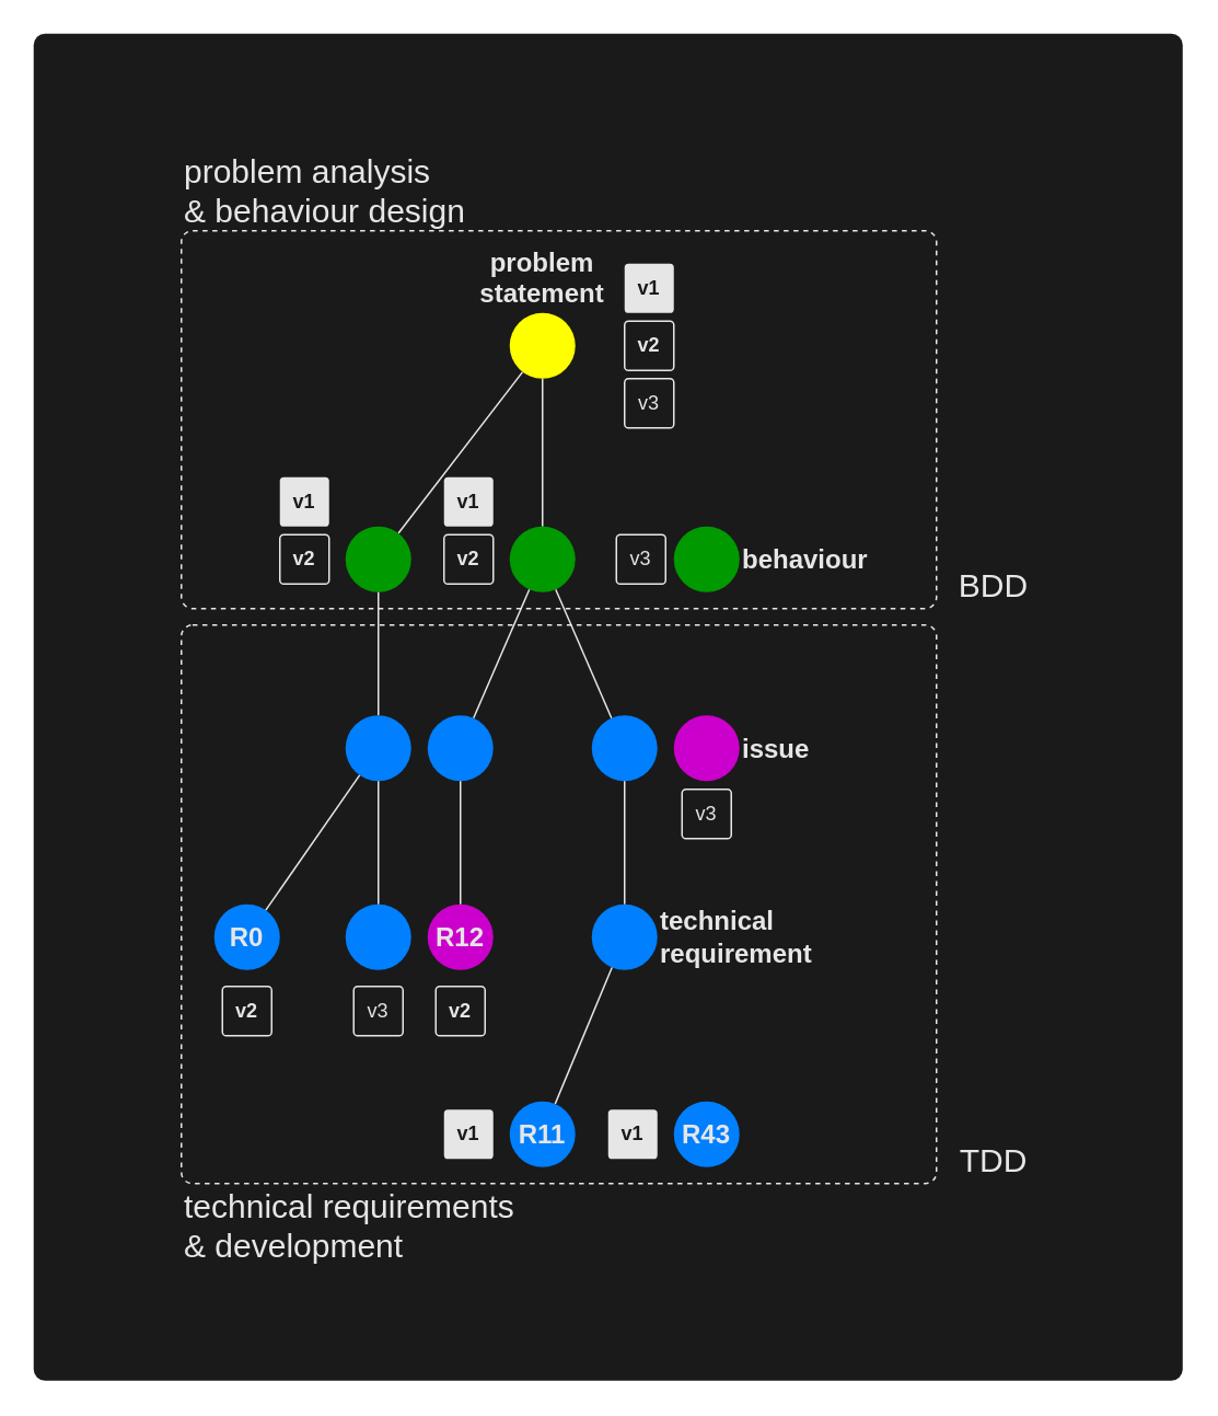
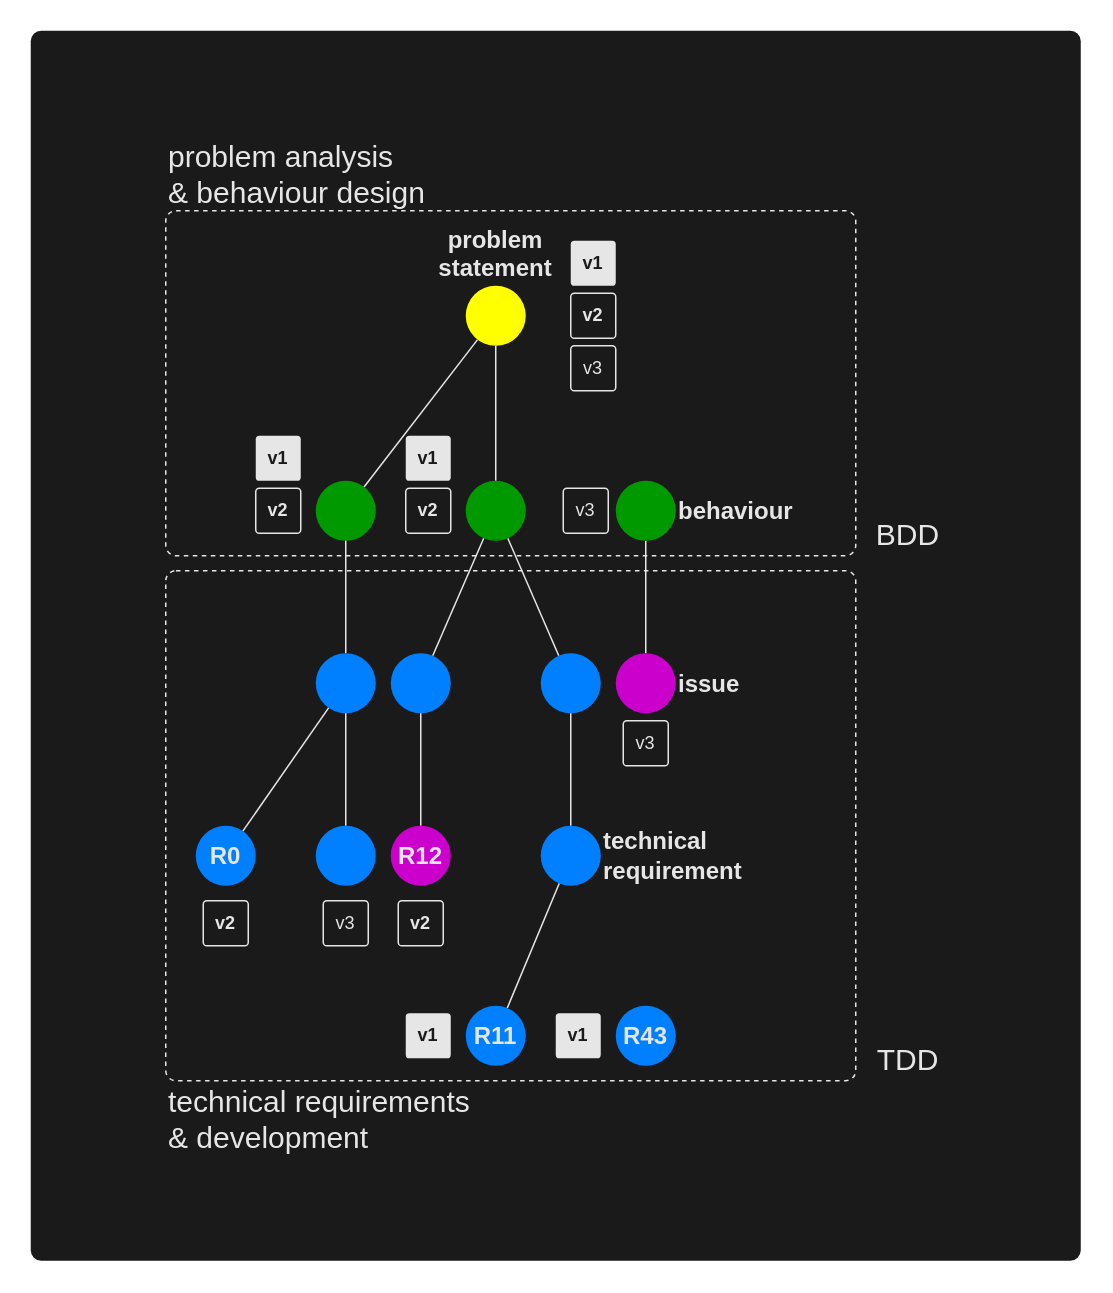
  <mxCell id="0" />
  <mxCell id="1" parent="0" />
  <mxCell id="2" value="" style="rounded=1;whiteSpace=wrap;html=1;fontColor=#FFFF00;fillColor=#1A1A1A;strokeColor=none;arcSize=1;fontSize=16;fontStyle=1;labelPosition=right;verticalLabelPosition=middle;align=left;verticalAlign=middle;" parent="1" vertex="1"><mxGeometry x="20" y="20" width="700" height="820" as="geometry" /></mxCell>
  <mxCell id="3" value="" style="rounded=1;whiteSpace=wrap;html=1;fillColor=none;dashed=1;strokeColor=#E6E6E6;arcSize=2;" parent="1" vertex="1"><mxGeometry x="110" y="380" width="460" height="340" as="geometry" /></mxCell>
  <mxCell id="4" value="" style="rounded=1;whiteSpace=wrap;html=1;fillColor=none;dashed=1;strokeColor=#E6E6E6;arcSize=3;" parent="1" vertex="1"><mxGeometry x="110" y="140" width="460" height="230" as="geometry" /></mxCell>
  <mxCell id="5" style="edgeStyle=none;html=1;strokeColor=#E6E6E6;endArrow=none;endFill=0;startArrow=none;startFill=0;" parent="1" source="8" target="9" edge="1"><mxGeometry relative="1" as="geometry" /></mxCell>
  <mxCell id="6" style="edgeStyle=none;html=1;endArrow=none;endFill=0;strokeColor=#E6E6E6;startArrow=none;startFill=0;" parent="1" source="8" target="12" edge="1"><mxGeometry relative="1" as="geometry" /></mxCell>
+ <mxCell id="7" style="edgeStyle=none;html=1;endArrow=none;endFill=0;strokeColor=#E6E6E6;" parent="1" source="14" target="13" edge="1"><mxGeometry relative="1" as="geometry" /></mxCell>
  <mxCell id="8" value="&lt;span style=&quot;font-size: 16px&quot;&gt;problem&lt;br&gt;statement&lt;br&gt;&lt;/span&gt;" style="ellipse;whiteSpace=wrap;html=1;aspect=fixed;strokeColor=none;fillColor=#FFFF00;verticalAlign=bottom;labelPosition=center;verticalLabelPosition=top;align=center;fontSize=16;fontStyle=1;fontColor=#E6E6E6;" parent="1" vertex="1"><mxGeometry x="310" y="190" width="40" height="40" as="geometry" /></mxCell>
  <mxCell id="9" value="&lt;span style=&quot;font-size: 16px&quot;&gt;&lt;br&gt;&lt;/span&gt;" style="ellipse;whiteSpace=wrap;html=1;aspect=fixed;strokeColor=none;fillColor=#009900;verticalAlign=middle;labelPosition=left;verticalLabelPosition=middle;align=right;fontSize=16;fontStyle=1;fontColor=#E6E6E6;" parent="1" vertex="1"><mxGeometry x="210" y="320" width="40" height="40" as="geometry" /></mxCell>
  <mxCell id="10" style="edgeStyle=none;html=1;endArrow=none;endFill=0;strokeColor=#E6E6E6;" parent="1" source="12" target="15" edge="1"><mxGeometry relative="1" as="geometry" /></mxCell>
  <mxCell id="11" style="edgeStyle=none;html=1;endArrow=none;endFill=0;strokeColor=#E6E6E6;" parent="1" source="12" target="16" edge="1"><mxGeometry relative="1" as="geometry" /></mxCell>
  <mxCell id="12" value="&lt;span style=&quot;font-size: 16px&quot;&gt;&lt;br&gt;&lt;/span&gt;" style="ellipse;whiteSpace=wrap;html=1;aspect=fixed;strokeColor=none;fillColor=#009900;verticalAlign=middle;labelPosition=left;verticalLabelPosition=middle;align=right;fontSize=16;fontStyle=1;fontColor=#E6E6E6;" parent="1" vertex="1"><mxGeometry x="310" y="320" width="40" height="40" as="geometry" /></mxCell>
  <mxCell id="13" value="&lt;span style=&quot;font-size: 16px&quot;&gt;issue&lt;br&gt;&lt;/span&gt;" style="ellipse;whiteSpace=wrap;html=1;aspect=fixed;strokeColor=none;fillColor=#CC00CC;verticalAlign=middle;labelPosition=right;verticalLabelPosition=middle;align=left;fontSize=16;fontStyle=1;fontColor=#E6E6E6;" parent="1" vertex="1"><mxGeometry x="410" y="435" width="40" height="40" as="geometry" /></mxCell>
  <mxCell id="14" value="&lt;span style=&quot;font-size: 16px&quot;&gt;behaviour&lt;br&gt;&lt;/span&gt;" style="ellipse;whiteSpace=wrap;html=1;aspect=fixed;strokeColor=none;fillColor=#009900;verticalAlign=middle;labelPosition=right;verticalLabelPosition=middle;align=left;fontSize=16;fontStyle=1;fontColor=#E6E6E6;" parent="1" vertex="1"><mxGeometry x="410" y="320" width="40" height="40" as="geometry" /></mxCell>
  <mxCell id="15" value="&lt;span style=&quot;font-size: 16px&quot;&gt;&lt;br&gt;&lt;/span&gt;" style="ellipse;whiteSpace=wrap;html=1;aspect=fixed;strokeColor=none;fillColor=#007FFF;verticalAlign=middle;labelPosition=left;verticalLabelPosition=middle;align=right;fontSize=16;fontStyle=1;fontColor=#E6E6E6;" parent="1" vertex="1"><mxGeometry x="260" y="435" width="40" height="40" as="geometry" /></mxCell>
  <mxCell id="16" value="&lt;span style=&quot;font-size: 16px&quot;&gt;&lt;br&gt;&lt;/span&gt;" style="ellipse;whiteSpace=wrap;html=1;aspect=fixed;strokeColor=none;fillColor=#007FFF;verticalAlign=middle;labelPosition=right;verticalLabelPosition=middle;align=left;fontSize=16;fontStyle=1;fontColor=#E6E6E6;" parent="1" vertex="1"><mxGeometry x="360" y="435" width="40" height="40" as="geometry" /></mxCell>
  <mxCell id="17" style="edgeStyle=none;html=1;endArrow=none;endFill=0;strokeColor=#E6E6E6;" parent="1" source="15" target="18" edge="1"><mxGeometry relative="1" as="geometry"><mxPoint x="280" y="470" as="sourcePoint" /></mxGeometry></mxCell>
  <mxCell id="18" value="&lt;span style=&quot;font-size: 16px&quot;&gt;R12&lt;br&gt;&lt;/span&gt;" style="ellipse;whiteSpace=wrap;html=1;aspect=fixed;strokeColor=none;fillColor=#CC00CC;verticalAlign=middle;labelPosition=center;verticalLabelPosition=middle;align=center;fontSize=16;fontStyle=1;fontColor=#E6E6E6;" parent="1" vertex="1"><mxGeometry x="260" y="550" width="40" height="40" as="geometry" /></mxCell>
  <mxCell id="19" style="edgeStyle=none;html=1;endArrow=none;endFill=0;strokeColor=#E6E6E6;" parent="1" source="16" target="20" edge="1"><mxGeometry relative="1" as="geometry"><mxPoint x="380" y="475" as="sourcePoint" /></mxGeometry></mxCell>
  <mxCell id="20" value="&#10;&#10;&lt;span style=&quot;color: rgb(230, 230, 230); font-family: helvetica; font-size: 16px; font-style: normal; font-weight: 700; letter-spacing: normal; text-align: right; text-indent: 0px; text-transform: none; word-spacing: 0px; display: inline; float: none;&quot;&gt;technical&lt;/span&gt;&lt;br style=&quot;color: rgb(230, 230, 230); font-family: helvetica; font-size: 16px; font-style: normal; font-weight: 700; letter-spacing: normal; text-align: right; text-indent: 0px; text-transform: none; word-spacing: 0px;&quot;&gt;&lt;span style=&quot;color: rgb(230, 230, 230); font-family: helvetica; font-size: 16px; font-style: normal; font-weight: 700; letter-spacing: normal; text-align: right; text-indent: 0px; text-transform: none; word-spacing: 0px; display: inline; float: none;&quot;&gt;requirement&lt;/span&gt;&#10;&#10;" style="ellipse;whiteSpace=wrap;html=1;aspect=fixed;strokeColor=none;fillColor=#007FFF;verticalAlign=middle;labelPosition=right;verticalLabelPosition=middle;align=left;fontSize=16;fontStyle=1;fontColor=#E6E6E6;labelBackgroundColor=none;" parent="1" vertex="1"><mxGeometry x="360" y="550" width="40" height="40" as="geometry" /></mxCell>
  <mxCell id="21" style="edgeStyle=none;html=1;endArrow=none;endFill=0;strokeColor=#E6E6E6;" parent="1" source="22" target="20" edge="1"><mxGeometry relative="1" as="geometry" /></mxCell>
  <mxCell id="22" value="&lt;span style=&quot;font-size: 16px&quot;&gt;R11&lt;br&gt;&lt;/span&gt;" style="ellipse;whiteSpace=wrap;html=1;aspect=fixed;strokeColor=none;fillColor=#007FFF;verticalAlign=middle;labelPosition=center;verticalLabelPosition=middle;align=center;fontSize=16;fontStyle=1;fontColor=#E6E6E6;" parent="1" vertex="1"><mxGeometry x="310" y="670" width="40" height="40" as="geometry" /></mxCell>
  <mxCell id="23" value="&lt;span style=&quot;font-size: 16px&quot;&gt;R43&lt;br&gt;&lt;/span&gt;" style="ellipse;whiteSpace=wrap;html=1;aspect=fixed;strokeColor=none;fillColor=#007FFF;verticalAlign=middle;labelPosition=center;verticalLabelPosition=middle;align=center;fontSize=16;fontStyle=1;fontColor=#E6E6E6;" parent="1" vertex="1"><mxGeometry x="410" y="670" width="40" height="40" as="geometry" /></mxCell>
  <mxCell id="24" value="&lt;font style=&quot;font-size: 20px&quot;&gt;BDD&lt;/font&gt;" style="text;html=1;strokeColor=none;fillColor=none;align=center;verticalAlign=middle;whiteSpace=wrap;rounded=0;dashed=1;fontColor=#E6E6E6;" parent="1" vertex="1"><mxGeometry x="575" y="340" width="60" height="30" as="geometry" /></mxCell>
  <mxCell id="25" value="&lt;font style=&quot;font-size: 20px&quot;&gt;TDD&lt;/font&gt;" style="text;html=1;strokeColor=none;fillColor=none;align=center;verticalAlign=middle;whiteSpace=wrap;rounded=0;dashed=1;fontColor=#E6E6E6;" parent="1" vertex="1"><mxGeometry x="575" y="690" width="60" height="30" as="geometry" /></mxCell>
  <mxCell id="26" style="edgeStyle=none;html=1;fontSize=20;fontColor=#E6E6E6;endArrow=none;endFill=0;strokeColor=#E6E6E6;" parent="1" source="27" target="9" edge="1"><mxGeometry relative="1" as="geometry" /></mxCell>
  <mxCell id="27" value="&lt;span style=&quot;font-size: 16px&quot;&gt;&lt;br&gt;&lt;/span&gt;" style="ellipse;whiteSpace=wrap;html=1;aspect=fixed;strokeColor=none;fillColor=#007FFF;verticalAlign=middle;labelPosition=left;verticalLabelPosition=middle;align=right;fontSize=16;fontStyle=1;fontColor=#E6E6E6;" parent="1" vertex="1"><mxGeometry x="210" y="435" width="40" height="40" as="geometry" /></mxCell>
  <mxCell id="28" style="edgeStyle=none;html=1;fontSize=20;fontColor=#E6E6E6;endArrow=none;endFill=0;strokeColor=#E6E6E6;" parent="1" source="29" target="27" edge="1"><mxGeometry relative="1" as="geometry" /></mxCell>
  <mxCell id="29" value="&lt;span style=&quot;font-size: 16px&quot;&gt;&lt;br&gt;&lt;/span&gt;" style="ellipse;whiteSpace=wrap;html=1;aspect=fixed;strokeColor=none;fillColor=#007FFF;verticalAlign=middle;labelPosition=left;verticalLabelPosition=middle;align=right;fontSize=16;fontStyle=1;fontColor=#E6E6E6;" parent="1" vertex="1"><mxGeometry x="210" y="550" width="40" height="40" as="geometry" /></mxCell>
  <mxCell id="30" style="edgeStyle=none;html=1;fontSize=20;fontColor=#E6E6E6;endArrow=none;endFill=0;strokeColor=#E6E6E6;" parent="1" source="31" target="27" edge="1"><mxGeometry relative="1" as="geometry" /></mxCell>
  <mxCell id="31" value="&lt;span style=&quot;font-size: 16px&quot;&gt;R0&lt;br&gt;&lt;/span&gt;" style="ellipse;whiteSpace=wrap;html=1;aspect=fixed;strokeColor=none;fillColor=#007FFF;verticalAlign=middle;labelPosition=center;verticalLabelPosition=middle;align=center;fontSize=16;fontStyle=1;fontColor=#E6E6E6;" parent="1" vertex="1"><mxGeometry x="130" y="550" width="40" height="40" as="geometry" /></mxCell>
  <mxCell id="32" value="v2" style="rounded=1;whiteSpace=wrap;html=1;labelBackgroundColor=none;fontSize=12;fontColor=#E6E6E6;strokeColor=#E6E6E6;fillColor=none;arcSize=8;fontStyle=1" parent="1" vertex="1"><mxGeometry x="135" y="600" width="30" height="30" as="geometry" /></mxCell>
  <mxCell id="33" value="v2" style="rounded=1;whiteSpace=wrap;html=1;labelBackgroundColor=none;fontSize=12;fontColor=#E6E6E6;strokeColor=#E6E6E6;fillColor=none;arcSize=8;fontStyle=1" parent="1" vertex="1"><mxGeometry x="265" y="600" width="30" height="30" as="geometry" /></mxCell>
  <mxCell id="34" value="v1" style="rounded=1;whiteSpace=wrap;html=1;dashed=1;labelBackgroundColor=none;fontSize=12;fontColor=#1A1A1A;strokeColor=none;fillColor=#E6E6E6;arcSize=8;fontStyle=1" parent="1" vertex="1"><mxGeometry x="270" y="675" width="30" height="30" as="geometry" /></mxCell>
  <mxCell id="35" value="v1" style="rounded=1;whiteSpace=wrap;html=1;dashed=1;labelBackgroundColor=none;fontSize=12;fontColor=#1A1A1A;strokeColor=none;fillColor=#E6E6E6;arcSize=8;fontStyle=1" parent="1" vertex="1"><mxGeometry x="370" y="675" width="30" height="30" as="geometry" /></mxCell>
  <mxCell id="36" value="v3" style="rounded=1;whiteSpace=wrap;html=1;labelBackgroundColor=none;fontSize=12;fontColor=#E6E6E6;strokeColor=#E6E6E6;fillColor=none;arcSize=8;fontStyle=0" parent="1" vertex="1"><mxGeometry x="215" y="600" width="30" height="30" as="geometry" /></mxCell>
  <mxCell id="37" value="v3" style="rounded=1;whiteSpace=wrap;html=1;labelBackgroundColor=none;fontSize=12;fontColor=#E6E6E6;strokeColor=#E6E6E6;fillColor=none;arcSize=8;fontStyle=0" parent="1" vertex="1"><mxGeometry x="415" y="480" width="30" height="30" as="geometry" /></mxCell>
  <mxCell id="38" value="&lt;font style=&quot;font-size: 20px&quot;&gt;problem analysis&lt;br&gt;&amp;amp; behaviour&amp;nbsp;design&lt;br&gt;&lt;/font&gt;" style="text;html=1;strokeColor=none;fillColor=none;align=left;verticalAlign=middle;whiteSpace=wrap;rounded=0;dashed=1;fontColor=#E6E6E6;" parent="1" vertex="1"><mxGeometry x="110" y="90" width="250" height="50" as="geometry" /></mxCell>
  <mxCell id="39" value="v1" style="rounded=1;whiteSpace=wrap;html=1;dashed=1;labelBackgroundColor=none;fontSize=12;fontColor=#1A1A1A;strokeColor=none;fillColor=#E6E6E6;arcSize=8;fontStyle=1" parent="1" vertex="1"><mxGeometry x="170" y="290" width="30" height="30" as="geometry" /></mxCell>
  <mxCell id="40" value="v1" style="rounded=1;whiteSpace=wrap;html=1;dashed=1;labelBackgroundColor=none;fontSize=12;fontColor=#1A1A1A;strokeColor=none;fillColor=#E6E6E6;arcSize=8;fontStyle=1" parent="1" vertex="1"><mxGeometry x="270" y="290" width="30" height="30" as="geometry" /></mxCell>
  <mxCell id="41" value="v2" style="rounded=1;whiteSpace=wrap;html=1;labelBackgroundColor=none;fontSize=12;fontColor=#E6E6E6;strokeColor=#E6E6E6;fillColor=none;arcSize=8;fontStyle=1" parent="1" vertex="1"><mxGeometry x="170" y="325" width="30" height="30" as="geometry" /></mxCell>
  <mxCell id="42" value="v2" style="rounded=1;whiteSpace=wrap;html=1;labelBackgroundColor=none;fontSize=12;fontColor=#E6E6E6;strokeColor=#E6E6E6;fillColor=none;arcSize=8;fontStyle=1" parent="1" vertex="1"><mxGeometry x="270" y="325" width="30" height="30" as="geometry" /></mxCell>
  <mxCell id="43" value="v3" style="rounded=1;whiteSpace=wrap;html=1;labelBackgroundColor=none;fontSize=12;fontColor=#E6E6E6;strokeColor=#E6E6E6;fillColor=none;arcSize=8;fontStyle=0" parent="1" vertex="1"><mxGeometry x="375" y="325" width="30" height="30" as="geometry" /></mxCell>
  <mxCell id="44" value="v1" style="rounded=1;whiteSpace=wrap;html=1;dashed=1;labelBackgroundColor=none;fontSize=12;fontColor=#1A1A1A;strokeColor=none;fillColor=#E6E6E6;arcSize=8;fontStyle=1" parent="1" vertex="1"><mxGeometry x="380" y="160" width="30" height="30" as="geometry" /></mxCell>
  <mxCell id="45" value="v2" style="rounded=1;whiteSpace=wrap;html=1;labelBackgroundColor=none;fontSize=12;fontColor=#E6E6E6;strokeColor=#E6E6E6;fillColor=none;arcSize=8;fontStyle=1" parent="1" vertex="1"><mxGeometry x="380" y="195" width="30" height="30" as="geometry" /></mxCell>
  <mxCell id="46" value="v3" style="rounded=1;whiteSpace=wrap;html=1;labelBackgroundColor=none;fontSize=12;fontColor=#E6E6E6;strokeColor=#E6E6E6;fillColor=none;arcSize=8;fontStyle=0" parent="1" vertex="1"><mxGeometry x="380" y="230" width="30" height="30" as="geometry" /></mxCell>
  <mxCell id="47" value="&lt;font style=&quot;font-size: 20px&quot;&gt;technical&amp;nbsp;requirements&lt;br&gt;&amp;amp; development&lt;br&gt;&lt;/font&gt;" style="text;html=1;strokeColor=none;fillColor=none;align=left;verticalAlign=middle;whiteSpace=wrap;rounded=0;dashed=1;fontColor=#E6E6E6;" parent="1" vertex="1"><mxGeometry x="110" y="720" width="300" height="50" as="geometry" /></mxCell>
